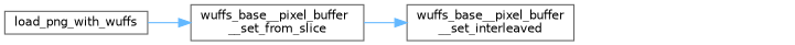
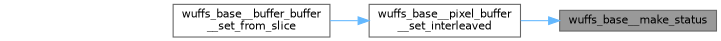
  digraph {
    rankdir=RL
    node [color=grey40 fillcolor=white fontname=Helvetica fontsize=10 shape=box style=filled]
    edge [color=steelblue1 dir=back fontname=Helvetica fontsize=10 labelfontname=Helvetica labelfontsize=10 style=solid]
+   n1 [color=gray40 fillcolor=grey60 fontcolor=black height=0.2 label=wuffs_base__make_status width=0.4]
    n2 [height=0.2 label="wuffs_base__pixel_buffer\l__set_interleaved" width=0.4]
-   n3 [height=0.2 label="wuffs_base__pixel_buffer\l__set_from_slice" width=0.4]
-   n4 [height=0.2 label=load_png_with_wuffs width=0.4]
+   n3 [height=0.2 label="wuffs_base__buffer_buffer\l__set_from_slice" width=0.4]
+   n1 -> n2
    n2 -> n3
-   n3 -> n4
  }
